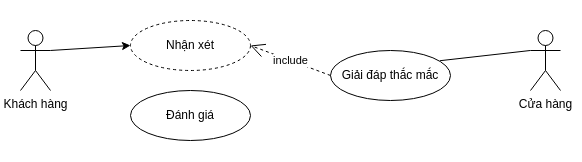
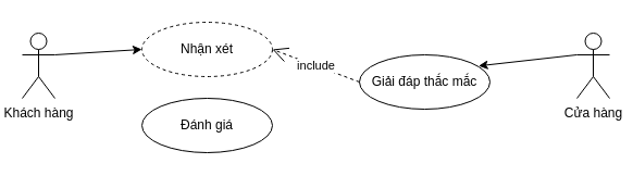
  <mxCell id="0" />
  <mxCell id="1" parent="0" />
  <mxCell id="2" value="Khách hàng" style="shape=umlActor;verticalLabelPosition=bottom;verticalAlign=top;html=1;outlineConnect=0;" vertex="1" parent="1"><mxGeometry x="20" y="30" width="30" height="60" as="geometry" /></mxCell>
  <mxCell id="3" value="Cửa hàng" style="shape=umlActor;verticalLabelPosition=bottom;verticalAlign=top;html=1;outlineConnect=0;" vertex="1" parent="1"><mxGeometry x="530" y="30" width="30" height="60" as="geometry" /></mxCell>
  <mxCell id="4" value="Nhận xét" style="ellipse;whiteSpace=wrap;html=1;dashed=1;" vertex="1" parent="1"><mxGeometry x="130" y="20" width="120" height="50" as="geometry" /></mxCell>
  <mxCell id="5" value="Đánh giá" style="ellipse;whiteSpace=wrap;html=1;" vertex="1" parent="1"><mxGeometry x="130" y="90" width="120" height="50" as="geometry" /></mxCell>
  <mxCell id="6" value="Giải đáp thắc mắc" style="ellipse;whiteSpace=wrap;html=1;" vertex="1" parent="1"><mxGeometry x="330" y="50" width="120" height="50" as="geometry" /></mxCell>
  <mxCell id="7" value="" style="endArrow=classic;html=1;rounded=0;exitX=1;exitY=0.333;exitDx=0;exitDy=0;exitPerimeter=0;entryX=0;entryY=0.5;entryDx=0;entryDy=0;" edge="1" parent="1" source="2" target="4"><mxGeometry width="50" height="50" relative="1" as="geometry"><mxPoint x="70" y="270" as="sourcePoint" /><mxPoint x="120" y="220" as="targetPoint" /></mxGeometry></mxCell>
- <mxCell id="8" value="" style="endArrow=none;html=1;rounded=0;exitX=0;exitY=0.333;exitDx=0;exitDy=0;exitPerimeter=0;entryX=0.913;entryY=0.204;entryDx=0;entryDy=0;entryPerimeter=0;" edge="1" parent="1" source="3" target="6"><mxGeometry width="50" height="50" relative="1" as="geometry"><mxPoint x="60" y="60" as="sourcePoint" /><mxPoint x="142" y="114" as="targetPoint" /></mxGeometry></mxCell>
+ <mxCell id="8" value="" style="endArrow=classic;html=1;rounded=0;exitX=0;exitY=0.333;exitDx=0;exitDy=0;exitPerimeter=0;entryX=0.913;entryY=0.204;entryDx=0;entryDy=0;entryPerimeter=0;" edge="1" parent="1" source="3" target="6"><mxGeometry width="50" height="50" relative="1" as="geometry"><mxPoint x="60" y="60" as="sourcePoint" /><mxPoint x="142" y="114" as="targetPoint" /></mxGeometry></mxCell>
  <mxCell id="9" value="include" style="endArrow=open;endSize=12;dashed=1;html=1;rounded=0;exitX=0;exitY=0.5;exitDx=0;exitDy=0;entryX=1;entryY=0.5;entryDx=0;entryDy=0;" edge="1" parent="1" source="6" target="4"><mxGeometry width="160" relative="1" as="geometry"><mxPoint x="530" y="250" as="sourcePoint" /><mxPoint x="690" y="250" as="targetPoint" /></mxGeometry></mxCell>
